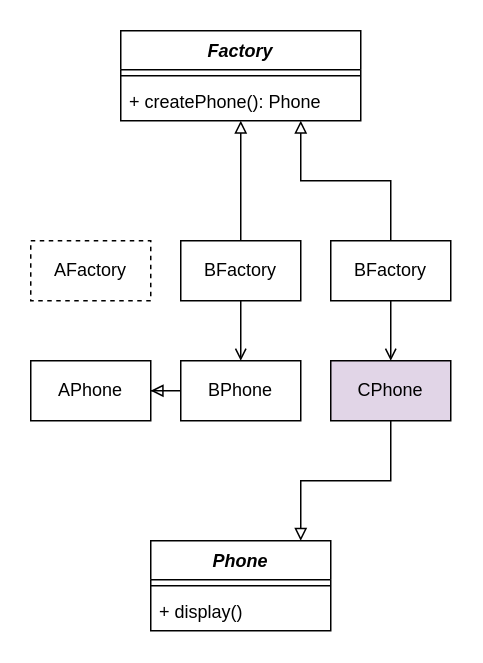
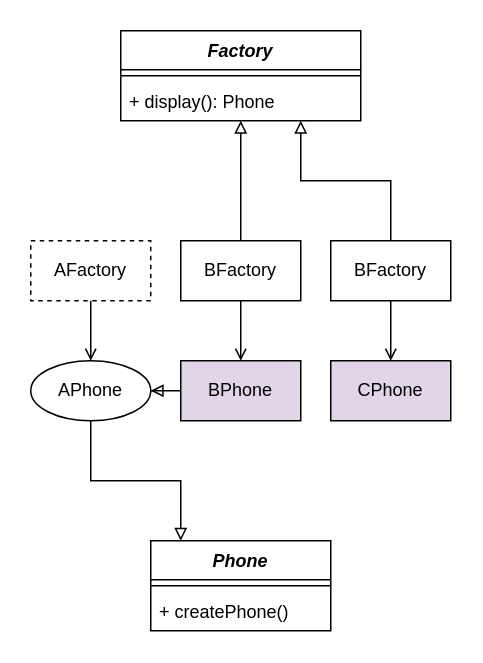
  <mxCell id="0" />
  <mxCell id="1" parent="0" />
  <mxCell id="2" value="&lt;i&gt;Factory&lt;/i&gt;" style="swimlane;fontStyle=1;align=center;verticalAlign=top;childLayout=stackLayout;horizontal=1;startSize=26;horizontalStack=0;resizeParent=1;resizeParentMax=0;resizeLast=0;collapsible=1;marginBottom=0;whiteSpace=wrap;html=1;" parent="1" vertex="1"><mxGeometry x="80" y="20" width="160" height="60" as="geometry" /></mxCell>
  <mxCell id="3" value="" style="line;strokeWidth=1;fillColor=none;align=left;verticalAlign=middle;spacingTop=-1;spacingLeft=3;spacingRight=3;rotatable=0;labelPosition=right;points=[];portConstraint=eastwest;strokeColor=inherit;" parent="2" vertex="1"><mxGeometry y="26" width="160" height="8" as="geometry" /></mxCell>
- <mxCell id="4" value="+ createPhone(): Phone" style="text;strokeColor=none;fillColor=none;align=left;verticalAlign=top;spacingLeft=4;spacingRight=4;overflow=hidden;rotatable=0;points=[[0,0.5],[1,0.5]];portConstraint=eastwest;whiteSpace=wrap;html=1;" parent="2" vertex="1"><mxGeometry y="34" width="160" height="26" as="geometry" /></mxCell>
+ <mxCell id="4" value="+ display(): Phone" style="text;strokeColor=none;fillColor=none;align=left;verticalAlign=top;spacingLeft=4;spacingRight=4;overflow=hidden;rotatable=0;points=[[0,0.5],[1,0.5]];portConstraint=eastwest;whiteSpace=wrap;html=1;" parent="2" vertex="1"><mxGeometry y="34" width="160" height="26" as="geometry" /></mxCell>
  <mxCell id="5" value="&lt;div&gt;&lt;span style=&quot;background-color: initial;&quot;&gt;&lt;i&gt;Phone&lt;/i&gt;&lt;/span&gt;&lt;/div&gt;" style="swimlane;fontStyle=1;align=center;verticalAlign=top;childLayout=stackLayout;horizontal=1;startSize=26;horizontalStack=0;resizeParent=1;resizeParentMax=0;resizeLast=0;collapsible=1;marginBottom=0;whiteSpace=wrap;html=1;" parent="1" vertex="1"><mxGeometry x="100" y="360" width="120" height="60" as="geometry" /></mxCell>
  <mxCell id="6" value="" style="line;strokeWidth=1;fillColor=none;align=left;verticalAlign=middle;spacingTop=-1;spacingLeft=3;spacingRight=3;rotatable=0;labelPosition=right;points=[];portConstraint=eastwest;strokeColor=inherit;" parent="5" vertex="1"><mxGeometry y="26" width="120" height="8" as="geometry" /></mxCell>
- <mxCell id="7" value="+ display()" style="text;strokeColor=none;fillColor=none;align=left;verticalAlign=top;spacingLeft=4;spacingRight=4;overflow=hidden;rotatable=0;points=[[0,0.5],[1,0.5]];portConstraint=eastwest;whiteSpace=wrap;html=1;" parent="5" vertex="1"><mxGeometry y="34" width="120" height="26" as="geometry" /></mxCell>
- <mxCell id="9" value="APhone" style="html=1;whiteSpace=wrap;" parent="1" vertex="1"><mxGeometry x="20" y="240" width="80" height="40" as="geometry" /></mxCell>
+ <mxCell id="7" value="+ createPhone()" style="text;strokeColor=none;fillColor=none;align=left;verticalAlign=top;spacingLeft=4;spacingRight=4;overflow=hidden;rotatable=0;points=[[0,0.5],[1,0.5]];portConstraint=eastwest;whiteSpace=wrap;html=1;" parent="5" vertex="1"><mxGeometry y="34" width="120" height="26" as="geometry" /></mxCell>
+ <mxCell id="8" style="rounded=0;orthogonalLoop=1;jettySize=auto;html=1;endArrow=block;endFill=0;edgeStyle=orthogonalEdgeStyle;" parent="1" source="9" target="5" edge="1"><mxGeometry relative="1" as="geometry"><Array as="points"><mxPoint x="60" y="320" /><mxPoint x="120" y="320" /></Array></mxGeometry></mxCell>
+ <mxCell id="9" value="APhone" style="ellipse;html=1;whiteSpace=wrap;" parent="1" vertex="1"><mxGeometry x="20" y="240" width="80" height="40" as="geometry" /></mxCell>
  <mxCell id="10" style="rounded=0;orthogonalLoop=1;jettySize=auto;html=1;endArrow=block;endFill=0;edgeStyle=orthogonalEdgeStyle;" parent="1" source="11" target="9" edge="1"><mxGeometry relative="1" as="geometry" /></mxCell>
- <mxCell id="11" value="BPhone" style="html=1;whiteSpace=wrap;" parent="1" vertex="1"><mxGeometry x="120" y="240" width="80" height="40" as="geometry" /></mxCell>
- <mxCell id="12" style="rounded=0;orthogonalLoop=1;jettySize=auto;html=1;endArrow=block;endFill=0;edgeStyle=orthogonalEdgeStyle;" parent="1" source="13" target="5" edge="1"><mxGeometry relative="1" as="geometry"><Array as="points"><mxPoint x="260" y="320" /><mxPoint x="200" y="320" /></Array></mxGeometry></mxCell>
+ <mxCell id="11" value="BPhone" style="html=1;whiteSpace=wrap;fillColor=#e1d5e7;" parent="1" vertex="1"><mxGeometry x="120" y="240" width="80" height="40" as="geometry" /></mxCell>
  <mxCell id="13" value="CPhone" style="html=1;whiteSpace=wrap;fillColor=#e1d5e7;" parent="1" vertex="1"><mxGeometry x="220" y="240" width="80" height="40" as="geometry" /></mxCell>
+ <mxCell id="14" style="edgeStyle=orthogonalEdgeStyle;rounded=0;orthogonalLoop=1;jettySize=auto;html=1;endArrow=open;endFill=0;" parent="1" source="15" target="9" edge="1"><mxGeometry relative="1" as="geometry" /></mxCell>
  <mxCell id="15" value="AFactory" style="html=1;whiteSpace=wrap;dashed=1;" parent="1" vertex="1"><mxGeometry x="20" y="160" width="80" height="40" as="geometry" /></mxCell>
  <mxCell id="16" style="edgeStyle=orthogonalEdgeStyle;rounded=0;orthogonalLoop=1;jettySize=auto;html=1;endArrow=block;endFill=0;" parent="1" source="18" target="2" edge="1"><mxGeometry relative="1" as="geometry"><Array as="points"><mxPoint x="260" y="120" /><mxPoint x="200" y="120" /></Array></mxGeometry></mxCell>
  <mxCell id="17" style="edgeStyle=orthogonalEdgeStyle;rounded=0;orthogonalLoop=1;jettySize=auto;html=1;endArrow=open;endFill=0;" parent="1" source="18" target="13" edge="1"><mxGeometry relative="1" as="geometry" /></mxCell>
  <mxCell id="18" value="BFactory" style="html=1;whiteSpace=wrap;" parent="1" vertex="1"><mxGeometry x="220" y="160" width="80" height="40" as="geometry" /></mxCell>
  <mxCell id="19" style="edgeStyle=orthogonalEdgeStyle;rounded=0;orthogonalLoop=1;jettySize=auto;html=1;endArrow=block;endFill=0;" parent="1" source="21" target="2" edge="1"><mxGeometry relative="1" as="geometry" /></mxCell>
  <mxCell id="20" style="edgeStyle=orthogonalEdgeStyle;rounded=0;orthogonalLoop=1;jettySize=auto;html=1;endArrow=open;endFill=0;" parent="1" source="21" target="11" edge="1"><mxGeometry relative="1" as="geometry" /></mxCell>
  <mxCell id="21" value="BFactory" style="html=1;whiteSpace=wrap;" parent="1" vertex="1"><mxGeometry x="120" y="160" width="80" height="40" as="geometry" /></mxCell>
